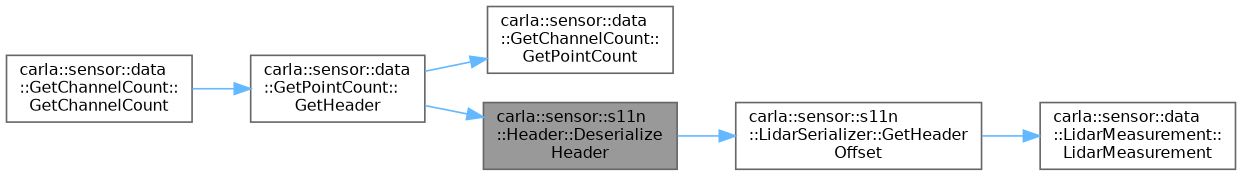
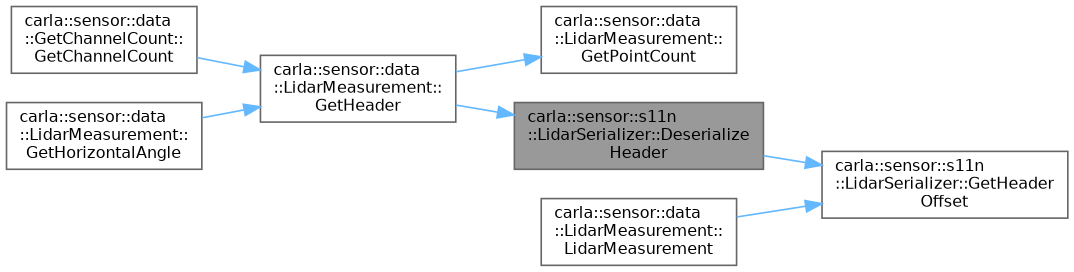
  digraph {
    rankdir=RL
    node [color=grey40 fillcolor=white fontname=Helvetica fontsize=10 shape=box style=filled]
    edge [color=steelblue1 dir=back fontname=Helvetica fontsize=10 labelfontname=Helvetica labelfontsize=10 style=solid]
-   n1 [color=gray40 fillcolor=grey60 fontcolor=black height=0.2 label="carla::sensor::s11n\l::Header::Deserialize\lHeader" width=0.4]
-   n2 [height=0.2 label="carla::sensor::data\l::GetPointCount::\lGetHeader" width=0.4]
+   n1 [color=gray40 fillcolor=grey60 fontcolor=black height=0.2 label="carla::sensor::s11n\l::LidarSerializer::Deserialize\lHeader" width=0.4]
+   n2 [height=0.2 label="carla::sensor::data\l::LidarMeasurement::\lGetHeader" width=0.4]
    n3 [height=0.2 label="carla::sensor::data\l::GetChannelCount::\lGetChannelCount" width=0.4]
+   n4 [height=0.2 label="carla::sensor::data\l::LidarMeasurement::\lGetHorizontalAngle" width=0.4]
    n5 [height=0.2 label="carla::sensor::s11n\l::LidarSerializer::GetHeader\lOffset" width=0.4]
    n6 [height=0.2 label="carla::sensor::data\l::LidarMeasurement::\lLidarMeasurement" width=0.4]
-   n7 [height=0.2 label="carla::sensor::data\l::GetChannelCount::\lGetPointCount" width=0.4]
+   n7 [height=0.2 label="carla::sensor::data\l::LidarMeasurement::\lGetPointCount" width=0.4]
    n1 -> n2
    n2 -> n3
+   n2 -> n4
    n5 -> n1
-   n6 -> n5
+   n5 -> n6
    n7 -> n2
  }
